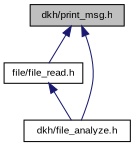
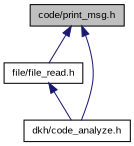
  digraph {
    fontname="Liberation Sans"
    node [color=black fillcolor=white fontname="Liberation Sans" fontsize=10 shape=record style=filled]
    edge [color=midnightblue dir=back fontname="Liberation Sans" fontsize=10 labelfontname=Helvetica labelfontsize=10 style=solid]
-   n1 [fillcolor=grey75 fontcolor=black height=0.2 label="dkh/print_msg.h" width=0.4]
+   n1 [fillcolor=grey75 fontcolor=black height=0.2 label="code/print_msg.h" width=0.4]
    n2 [height=0.2 label="file/file_read.h" width=0.4]
-   n3 [height=0.2 label="dkh/file_analyze.h" width=0.4]
+   n3 [height=0.2 label="dkh/code_analyze.h" width=0.4]
    n1 -> n2
    n1 -> n3
    n2 -> n3
  }
